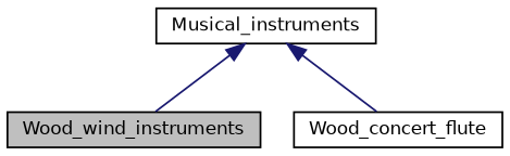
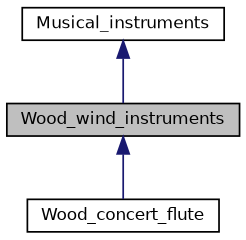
  digraph {
    node [color=black fillcolor=white fontname=Helvetica fontsize=10 shape=record style=filled]
    edge [color=midnightblue dir=back fontname=Helvetica fontsize=10 labelfontname=Helvetica labelfontsize=10 style=solid]
    n1 [fillcolor=grey75 fontcolor=black height=0.2 label=Wood_wind_instruments width=0.4]
    n2 [height=0.2 label=Wood_concert_flute width=0.4]
    n3 [height=0.2 label=Musical_instruments width=0.4]
-   n3 -> n2
+   n1 -> n2
    n3 -> n1
  }
